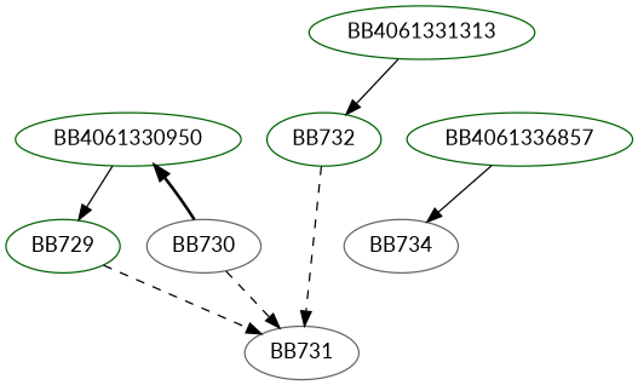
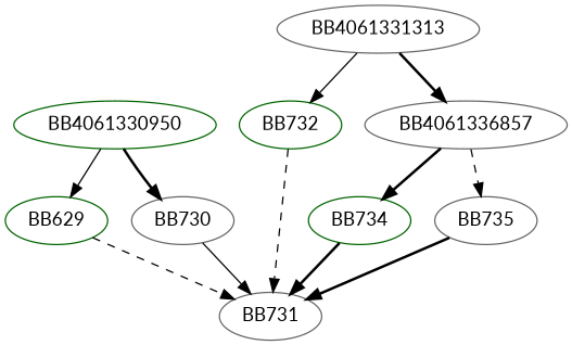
  digraph {
    fontname=Lato
    node [color=darkgreen fontname=Lato]
    edge [fontname=Lato style=solid]
    BB4061330950
-   BB729
+   BB729 [label=BB629]
    BB730 [color=gray40]
-   BB4061331313
+   BB4061331313 [color=gray40]
    BB732
-   BB4061336857
+   BB4061336857 [color=gray40]
    BB731 [color=gray40]
-   BB734 [color=gray40]
+   BB734
+   BB735 [color=gray40]
    BB4061330950 -> BB729
-   BB730 -> BB4061330950 [style=bold]
+   BB4061330950 -> BB730 [style=bold]
    BB729 -> BB731 [style=dashed]
-   BB730 -> BB731 [style=dashed]
+   BB730 -> BB731
    BB4061331313 -> BB732
+   BB4061331313 -> BB4061336857 [style=bold]
    BB732 -> BB731 [style=dashed]
-   BB4061336857 -> BB734
+   BB4061336857 -> BB734 [style=bold]
+   BB4061336857 -> BB735 [style=dashed]
+   BB734 -> BB731 [style=bold]
+   BB735 -> BB731 [style=bold]
  }
